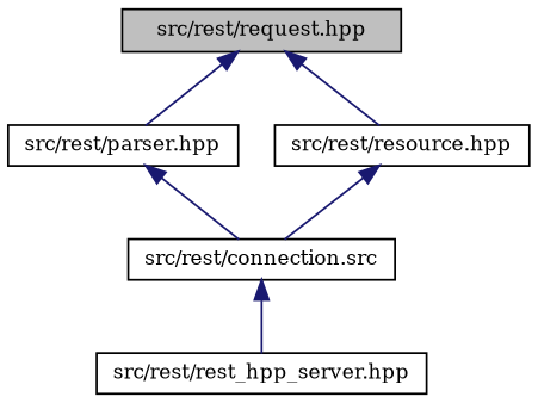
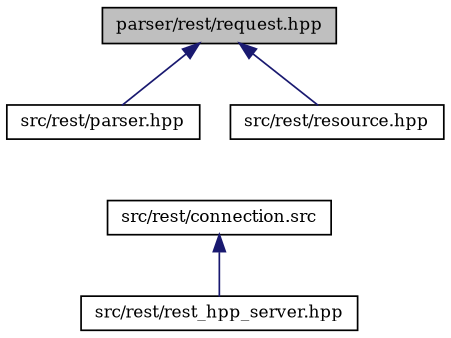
  digraph {
    fontname="DejaVu Serif"
    node [color=black fillcolor=white fontname="DejaVu Serif" fontsize=10 shape=record style=filled]
    edge [color=midnightblue dir=back fontname="DejaVu Serif" fontsize=10 labelfontname=Helvetica labelfontsize=10 style=solid]
-   n1 [fillcolor=grey75 fontcolor=black height=0.2 label="src/rest/request.hpp" width=0.4]
+   n1 [fillcolor=grey75 fontcolor=black height=0.2 label="parser/rest/request.hpp" width=0.4]
    n2 [height=0.2 label="src/rest/parser.hpp" width=0.4]
    n3 [height=0.2 label="src/rest/resource.hpp" width=0.4]
    n4 [height=0.2 label="src/rest/connection.src" width=0.4]
    n5 [height=0.2 label="src/rest/rest_hpp_server.hpp" width=0.4]
    n1 -> n2
    n1 -> n3
-   n2 -> n4
-   n3 -> n4
    n4 -> n5
  }
